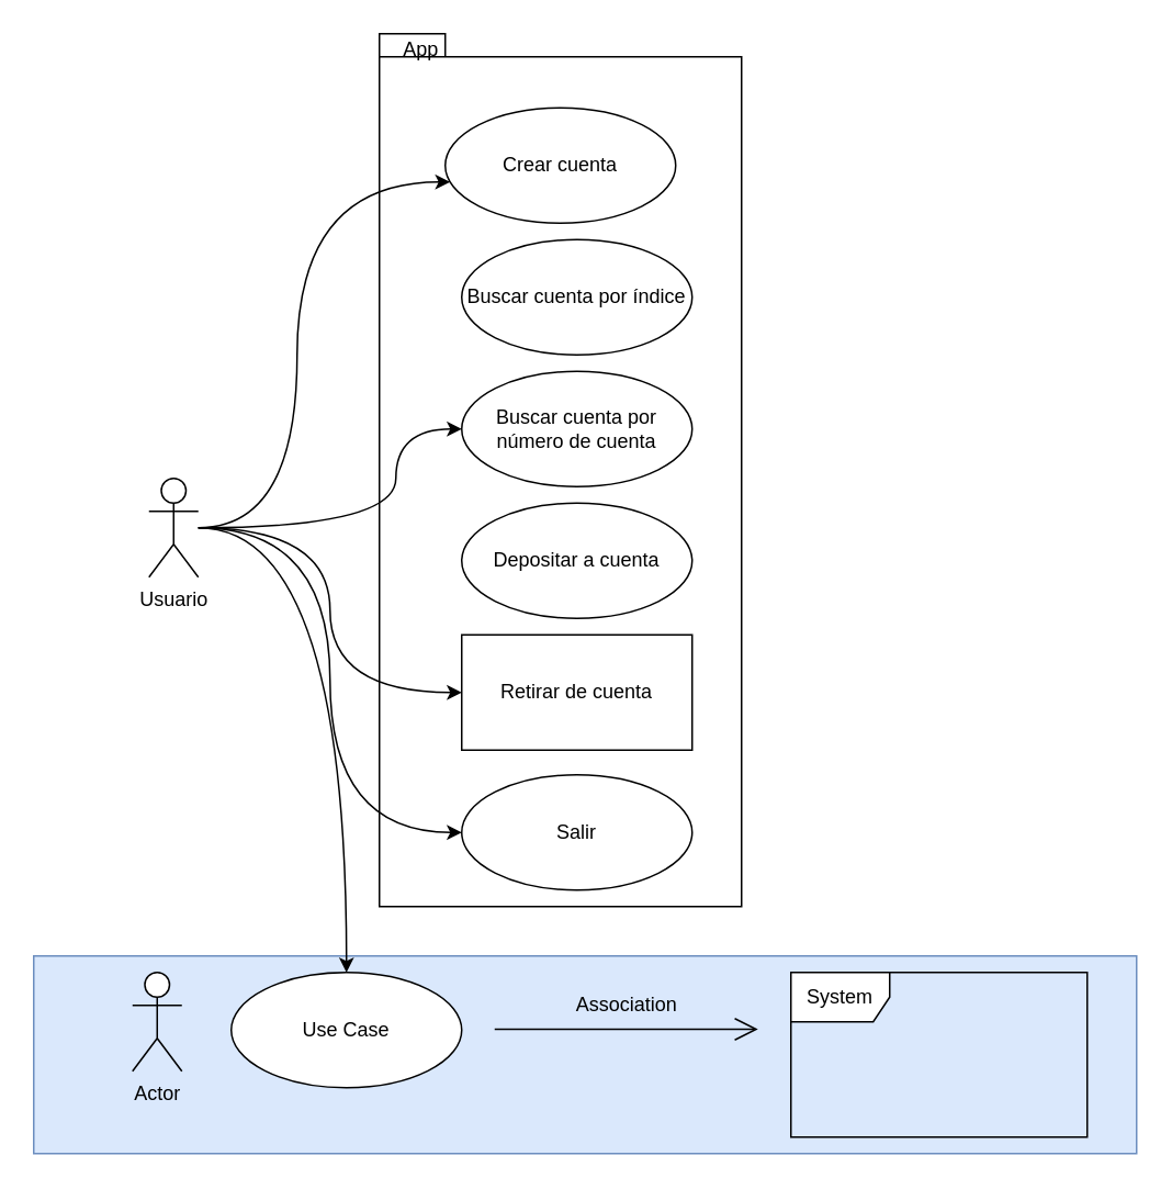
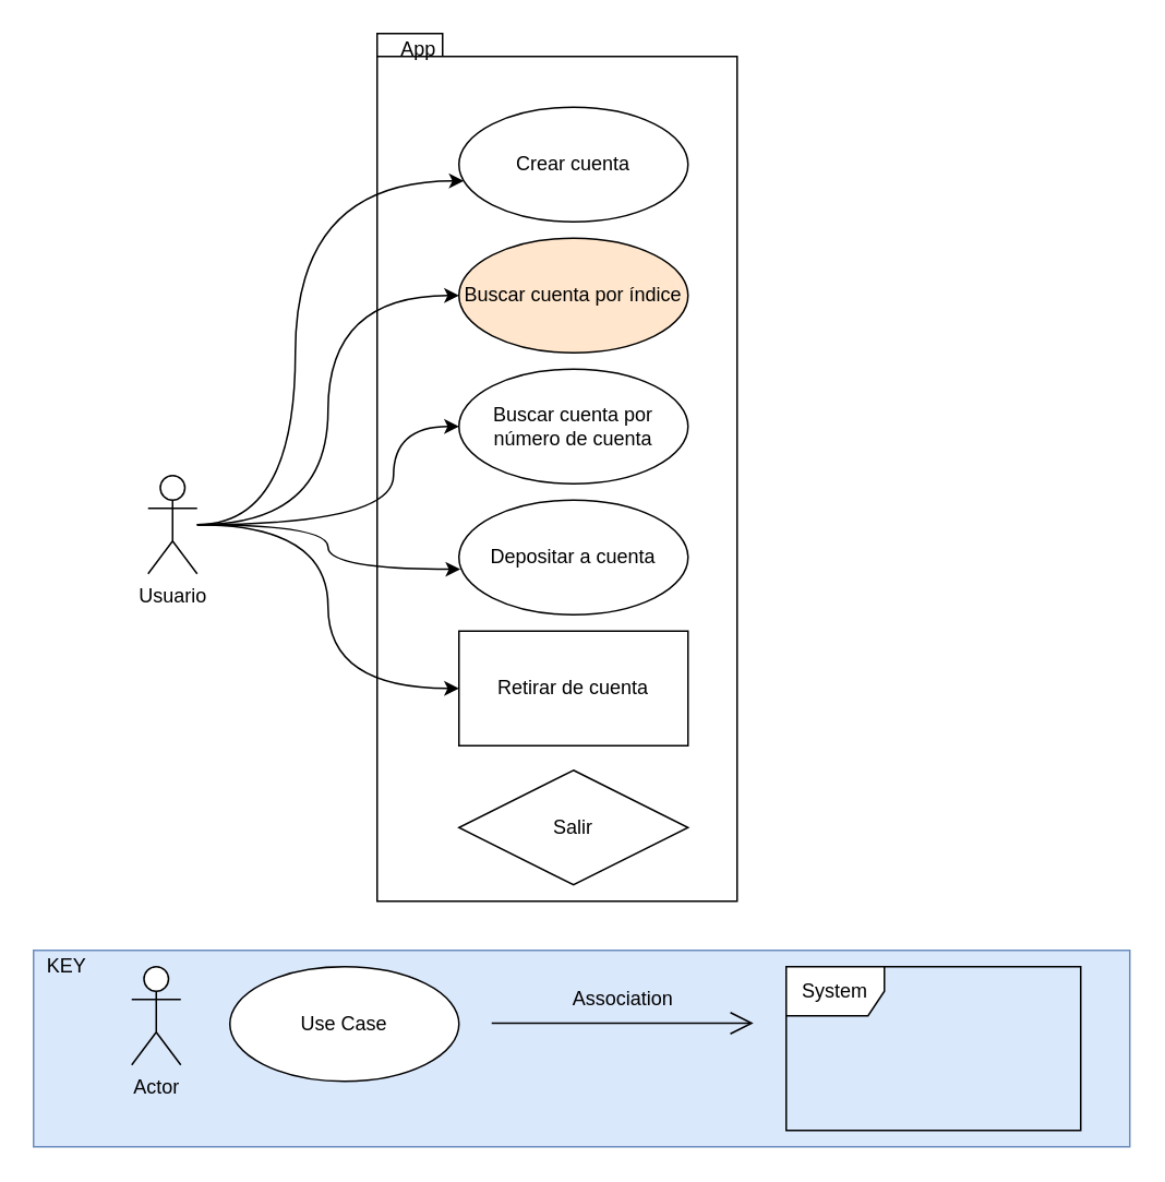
  <mxCell id="0" />
  <mxCell id="1" parent="0" />
  <mxCell id="2" value="" style="rounded=0;whiteSpace=wrap;html=1;fillColor=#dae8fc;strokeColor=#6c8ebf;" parent="1" vertex="1"><mxGeometry x="20" y="580" width="670" height="120" as="geometry" /></mxCell>
  <mxCell id="3" value="" style="shape=folder;fontStyle=1;spacingTop=10;tabWidth=40;tabHeight=14;tabPosition=left;html=1;" parent="1" vertex="1"><mxGeometry x="230" y="20" width="220" height="530" as="geometry" /></mxCell>
  <mxCell id="4" style="edgeStyle=orthogonalEdgeStyle;rounded=0;orthogonalLoop=1;jettySize=auto;html=1;startArrow=none;startFill=0;endArrow=classic;endFill=1;curved=1;" parent="1" target="14" edge="1"><mxGeometry relative="1" as="geometry"><Array as="points"><mxPoint x="180" y="320" /><mxPoint x="180" y="110" /></Array><mxPoint x="120" y="320" as="sourcePoint" /></mxGeometry></mxCell>
+ <mxCell id="5" style="edgeStyle=orthogonalEdgeStyle;curved=1;rounded=0;orthogonalLoop=1;jettySize=auto;html=1;entryX=0;entryY=0.5;entryDx=0;entryDy=0;startArrow=none;startFill=0;endArrow=classic;endFill=1;" parent="1" source="9" target="13" edge="1"><mxGeometry relative="1" as="geometry" /></mxCell>
  <mxCell id="6" style="edgeStyle=orthogonalEdgeStyle;curved=1;rounded=0;orthogonalLoop=1;jettySize=auto;html=1;startArrow=none;startFill=0;endArrow=classic;endFill=1;" parent="1" target="12" edge="1"><mxGeometry relative="1" as="geometry"><mxPoint x="120" y="320" as="sourcePoint" /><Array as="points"><mxPoint x="240" y="320" /><mxPoint x="240" y="260" /></Array></mxGeometry></mxCell>
- <mxCell id="7" style="edgeStyle=orthogonalEdgeStyle;curved=1;rounded=0;orthogonalLoop=1;jettySize=auto;html=1;startArrow=none;startFill=0;endArrow=classic;endFill=1;" parent="1" source="9" target="17" edge="1"><mxGeometry relative="1" as="geometry" /></mxCell>
+ <mxCell id="7" style="edgeStyle=orthogonalEdgeStyle;curved=1;rounded=0;orthogonalLoop=1;jettySize=auto;html=1;entryX=0.006;entryY=0.603;entryDx=0;entryDy=0;entryPerimeter=0;startArrow=none;startFill=0;endArrow=classic;endFill=1;" parent="1" source="9" target="11" edge="1"><mxGeometry relative="1" as="geometry" /></mxCell>
  <mxCell id="8" style="edgeStyle=orthogonalEdgeStyle;curved=1;rounded=0;orthogonalLoop=1;jettySize=auto;html=1;entryX=0;entryY=0.5;entryDx=0;entryDy=0;startArrow=none;startFill=0;endArrow=classic;endFill=1;" parent="1" source="9" target="10" edge="1"><mxGeometry relative="1" as="geometry" /></mxCell>
  <mxCell id="9" value="Usuario" style="shape=umlActor;verticalLabelPosition=bottom;verticalAlign=top;html=1;" parent="1" vertex="1"><mxGeometry x="90" y="290" width="30" height="60" as="geometry" /></mxCell>
  <mxCell id="10" value="Retirar de cuenta" style="whiteSpace=wrap;html=1;rounded=0;" parent="1" vertex="1"><mxGeometry x="280" y="385" width="140" height="70" as="geometry" /></mxCell>
  <mxCell id="11" value="Depositar a cuenta" style="ellipse;whiteSpace=wrap;html=1;" parent="1" vertex="1"><mxGeometry x="280" y="305" width="140" height="70" as="geometry" /></mxCell>
  <mxCell id="12" value="Buscar cuenta por número de cuenta" style="ellipse;whiteSpace=wrap;html=1;" parent="1" vertex="1"><mxGeometry x="280" y="225" width="140" height="70" as="geometry" /></mxCell>
- <mxCell id="13" value="Buscar cuenta por índice" style="ellipse;whiteSpace=wrap;html=1;" parent="1" vertex="1"><mxGeometry x="280" y="145" width="140" height="70" as="geometry" /></mxCell>
- <mxCell id="14" value="Crear cuenta" style="ellipse;whiteSpace=wrap;html=1;" parent="1" vertex="1"><mxGeometry x="270" y="65" width="140" height="70" as="geometry" /></mxCell>
+ <mxCell id="13" value="Buscar cuenta por índice" style="ellipse;whiteSpace=wrap;html=1;fillColor=#ffe6cc;" parent="1" vertex="1"><mxGeometry x="280" y="145" width="140" height="70" as="geometry" /></mxCell>
+ <mxCell id="14" value="Crear cuenta" style="ellipse;whiteSpace=wrap;html=1;" parent="1" vertex="1"><mxGeometry x="280" y="65" width="140" height="70" as="geometry" /></mxCell>
  <mxCell id="15" value="App" style="text;html=1;align=center;verticalAlign=middle;resizable=0;points=[];autosize=1;strokeColor=none;fillColor=none;" parent="1" vertex="1"><mxGeometry x="235" y="20" width="40" height="20" as="geometry" /></mxCell>
  <mxCell id="16" value="Actor" style="shape=umlActor;verticalLabelPosition=bottom;verticalAlign=top;html=1;" parent="1" vertex="1"><mxGeometry x="80" y="590" width="30" height="60" as="geometry" /></mxCell>
  <mxCell id="17" value="Use Case" style="ellipse;whiteSpace=wrap;html=1;" parent="1" vertex="1"><mxGeometry x="140" y="590" width="140" height="70" as="geometry" /></mxCell>
  <mxCell id="18" value="" style="endArrow=open;endFill=1;endSize=12;html=1;rounded=0;curved=1;" parent="1" edge="1"><mxGeometry width="160" relative="1" as="geometry"><mxPoint x="300" y="624.52" as="sourcePoint" /><mxPoint x="460" y="624.52" as="targetPoint" /></mxGeometry></mxCell>
  <mxCell id="19" value="Association" style="text;html=1;align=center;verticalAlign=middle;resizable=0;points=[];autosize=1;strokeColor=none;fillColor=none;" parent="1" vertex="1"><mxGeometry x="340" y="600" width="80" height="20" as="geometry" /></mxCell>
  <mxCell id="20" value="System" style="shape=umlFrame;whiteSpace=wrap;html=1;" parent="1" vertex="1"><mxGeometry x="480" y="590" width="180" height="100" as="geometry" /></mxCell>
- <mxCell id="22" value="Salir" style="ellipse;whiteSpace=wrap;html=1;" vertex="1" parent="1"><mxGeometry x="280" y="470" width="140" height="70" as="geometry" /></mxCell>
- <mxCell id="23" style="edgeStyle=orthogonalEdgeStyle;curved=1;rounded=0;orthogonalLoop=1;jettySize=auto;html=1;startArrow=none;startFill=0;endArrow=classic;endFill=1;entryX=0;entryY=0.5;entryDx=0;entryDy=0;" edge="1" parent="1" source="9" target="22"><mxGeometry relative="1" as="geometry"><mxPoint x="120" y="340" as="sourcePoint" /><mxPoint x="290" y="430" as="targetPoint" /></mxGeometry></mxCell>
+ <mxCell id="21" value="KEY" style="text;html=1;align=center;verticalAlign=middle;resizable=0;points=[];autosize=1;strokeColor=none;fillColor=none;" parent="1" vertex="1"><mxGeometry x="20" y="580" width="40" height="20" as="geometry" /></mxCell>
+ <mxCell id="22" value="Salir" style="rhombus;whiteSpace=wrap;html=1;" vertex="1" parent="1"><mxGeometry x="280" y="470" width="140" height="70" as="geometry" /></mxCell>
